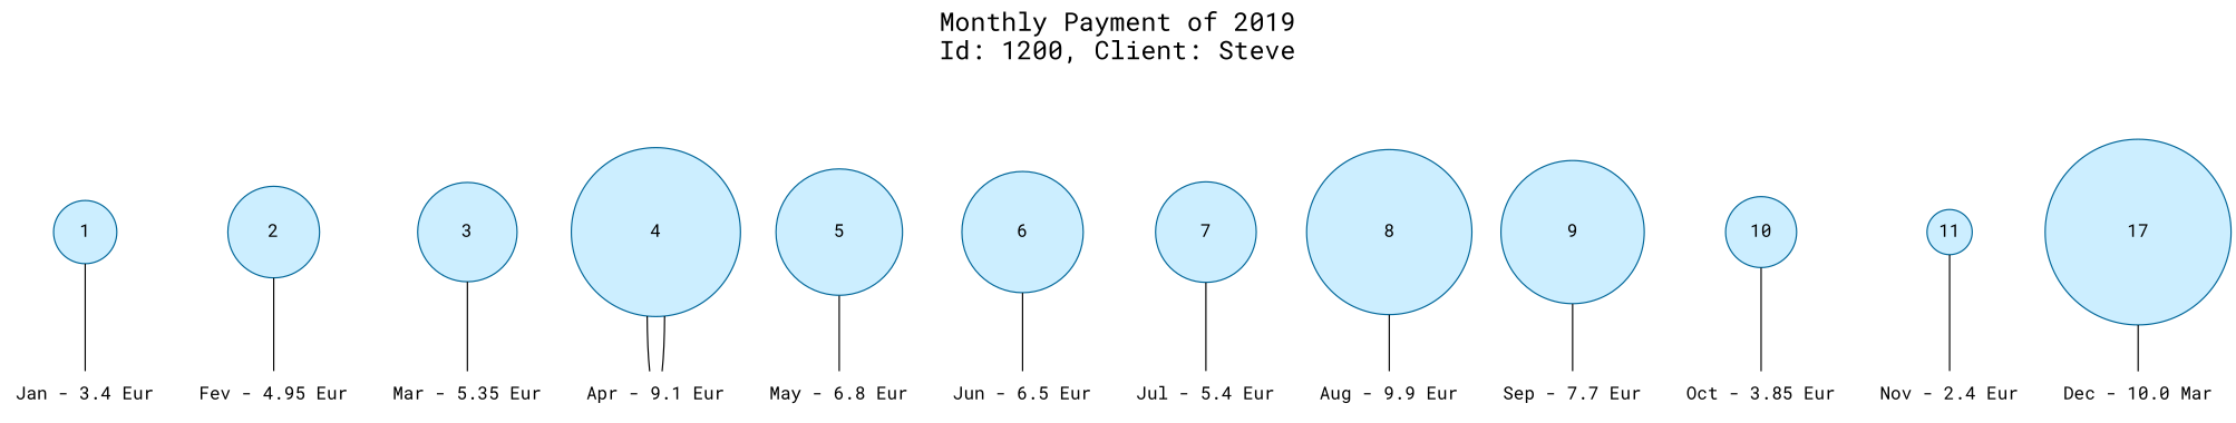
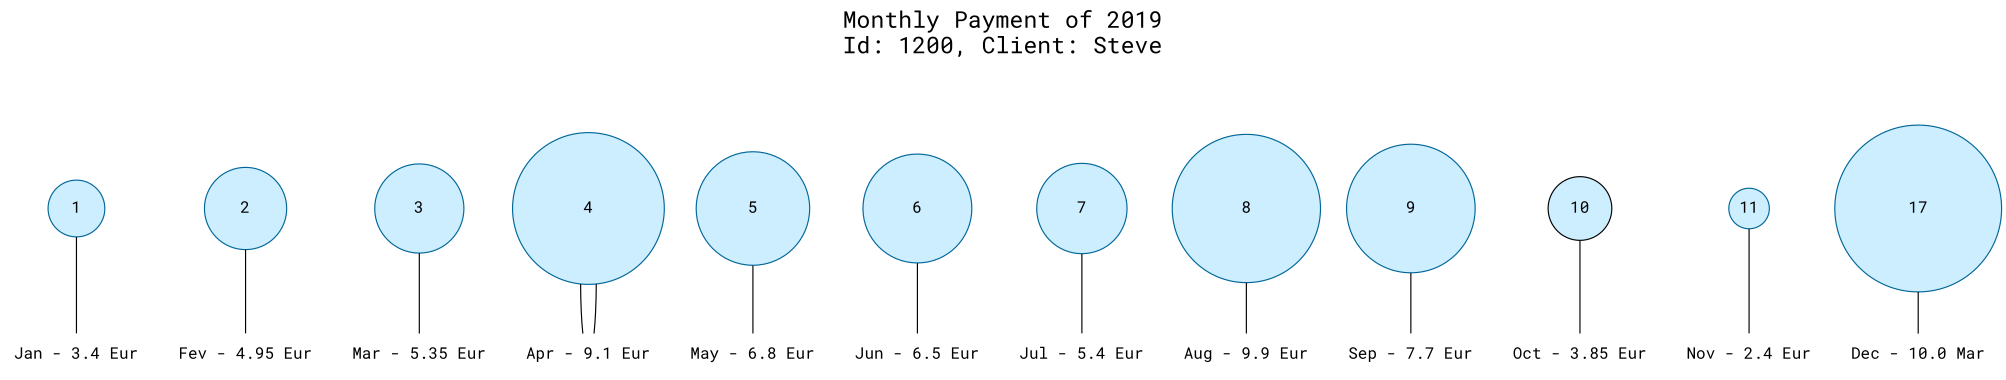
  digraph {
    fontname="Roboto Mono"
    fontsize=20
    label="Monthly Payment of 2019\nId: 1200, Client: Steve"
    labelloc=t
    node [color="#006699" fontname="Roboto Mono" shape=circle]
    edge [arrowhead=none fontname="Roboto Mono"]
    1 [fillcolor="#cceeff" fixedsize=true height=0.68 style=filled width=0.68]
    "Jan - 3.4 Eur" [shape=plaintext color=""]
    2 [fillcolor="#cceeff" fixedsize=true height=0.98999995 style=filled width=0.98999995]
    "Fev - 4.95 Eur" [shape=plaintext]
    3 [fillcolor="#cceeff" fixedsize=true height=1.07 style=filled width=1.07]
    "Mar - 5.35 Eur" [shape=plaintext color=""]
    4 [fillcolor="#cceeff" fixedsize=true height=1.82 style=filled width=1.82]
    "Apr - 9.1 Eur" [shape=plaintext color=""]
    5 [fillcolor="#cceeff" fixedsize=true height=1.36 style=filled width=1.36]
    "May - 6.8 Eur" [shape=plaintext color=""]
    6 [fillcolor="#cceeff" fixedsize=true height=1.3000001 style=filled width=1.3000001]
    "Jun - 6.5 Eur" [shape=plaintext color=""]
    7 [fillcolor="#cceeff" fixedsize=true height=1.08 style=filled width=1.08]
    "Jul - 5.4 Eur" [shape=plaintext color=""]
    8 [fillcolor="#cceeff" fixedsize=true height=1.78 style=filled width=1.78]
    n16 [label="Aug - 9.9 Eur" shape=plaintext color=""]
    9 [fillcolor="#cceeff" fixedsize=true height=1.54 style=filled width=1.54]
    "Sep - 7.7 Eur" [shape=plaintext color=""]
-   10 [fillcolor="#cceeff" fixedsize=true height=0.77 style=filled width=0.77]
+   10 [color=black fillcolor="#cceeff" fixedsize=true height=0.77 style=filled width=0.77]
    "Oct - 3.85 Eur" [shape=plaintext color=""]
    11 [fillcolor="#cceeff" fixedsize=true height=0.48000002 style=filled width=0.48000002]
    "Nov - 2.4 Eur" [shape=plaintext color=""]
    n23 [fillcolor="#cceeff" fixedsize=true height=2.0 label=17 style=filled width=2.0]
    n24 [label="Dec - 10.0 Mar" shape=plaintext color=""]
    1 -> "Jan - 3.4 Eur"
    2 -> "Fev - 4.95 Eur"
    3 -> "Mar - 5.35 Eur"
    4 -> "Apr - 9.1 Eur"
    4 -> "Apr - 9.1 Eur"
    5 -> "May - 6.8 Eur"
    6 -> "Jun - 6.5 Eur"
    7 -> "Jul - 5.4 Eur"
    8 -> n16
    9 -> "Sep - 7.7 Eur"
    10 -> "Oct - 3.85 Eur"
    11 -> "Nov - 2.4 Eur"
    n23 -> n24
  }
